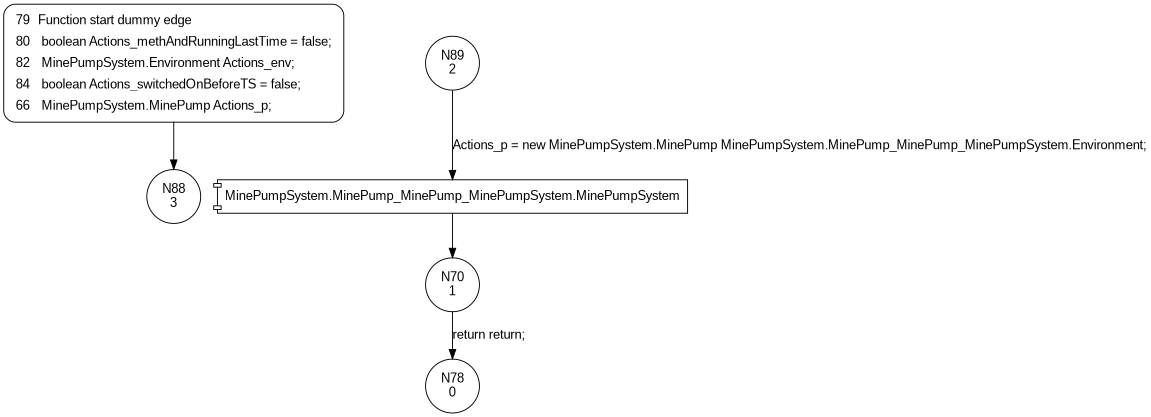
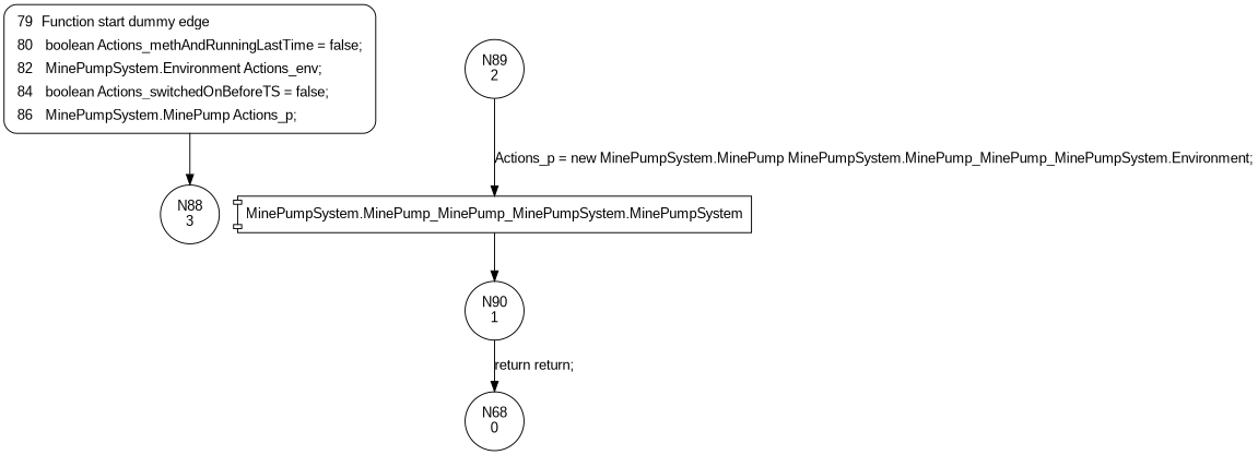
  digraph {
    fontname="Liberation Sans"
    node [fontname="Liberation Sans" shape=circle]
    edge [fontname="Liberation Sans"]
    n1 [label="N88\n3"]
    n2 [label="N89\n2"]
    n3 [label="MinePumpSystem.MinePump_MinePump_MinePumpSystem.MinePumpSystem" shape=component]
-   n4 [label="N70\n1"]
-   n5 [label="N78\n0"]
-   n6 [fillcolor=white label=<<table border="0" cellborder="0" cellpadding="3" bgcolor="white"><tr><td align="right">79</td><td align="left">Function start dummy edge</td></tr><tr><td align="right">80</td><td align="left"> boolean Actions_methAndRunningLastTime = false;</td></tr><tr><td align="right">82</td><td align="left"> MinePumpSystem.Environment Actions_env;</td></tr><tr><td align="right">84</td><td align="left"> boolean Actions_switchedOnBeforeTS = false;</td></tr><tr><td align="right">66</td><td align="left"> MinePumpSystem.MinePump Actions_p;</td></tr></table>> penwidth=1 shape=Mrecord style="filled,bold"]
+   n4 [label="N90\n1"]
+   n5 [label="N68\n0"]
+   n6 [fillcolor=white label=<<table border="0" cellborder="0" cellpadding="3" bgcolor="white"><tr><td align="right">79</td><td align="left">Function start dummy edge</td></tr><tr><td align="right">80</td><td align="left"> boolean Actions_methAndRunningLastTime = false;</td></tr><tr><td align="right">82</td><td align="left"> MinePumpSystem.Environment Actions_env;</td></tr><tr><td align="right">84</td><td align="left"> boolean Actions_switchedOnBeforeTS = false;</td></tr><tr><td align="right">86</td><td align="left"> MinePumpSystem.MinePump Actions_p;</td></tr></table>> penwidth=1 shape=Mrecord style="filled,bold"]
    n2 -> n3 [label="Actions_p = new MinePumpSystem.MinePump MinePumpSystem.MinePump_MinePump_MinePumpSystem.Environment;"]
    n3 -> n4
    n4 -> n5 [label="return return;"]
    n6 -> n1
  }
